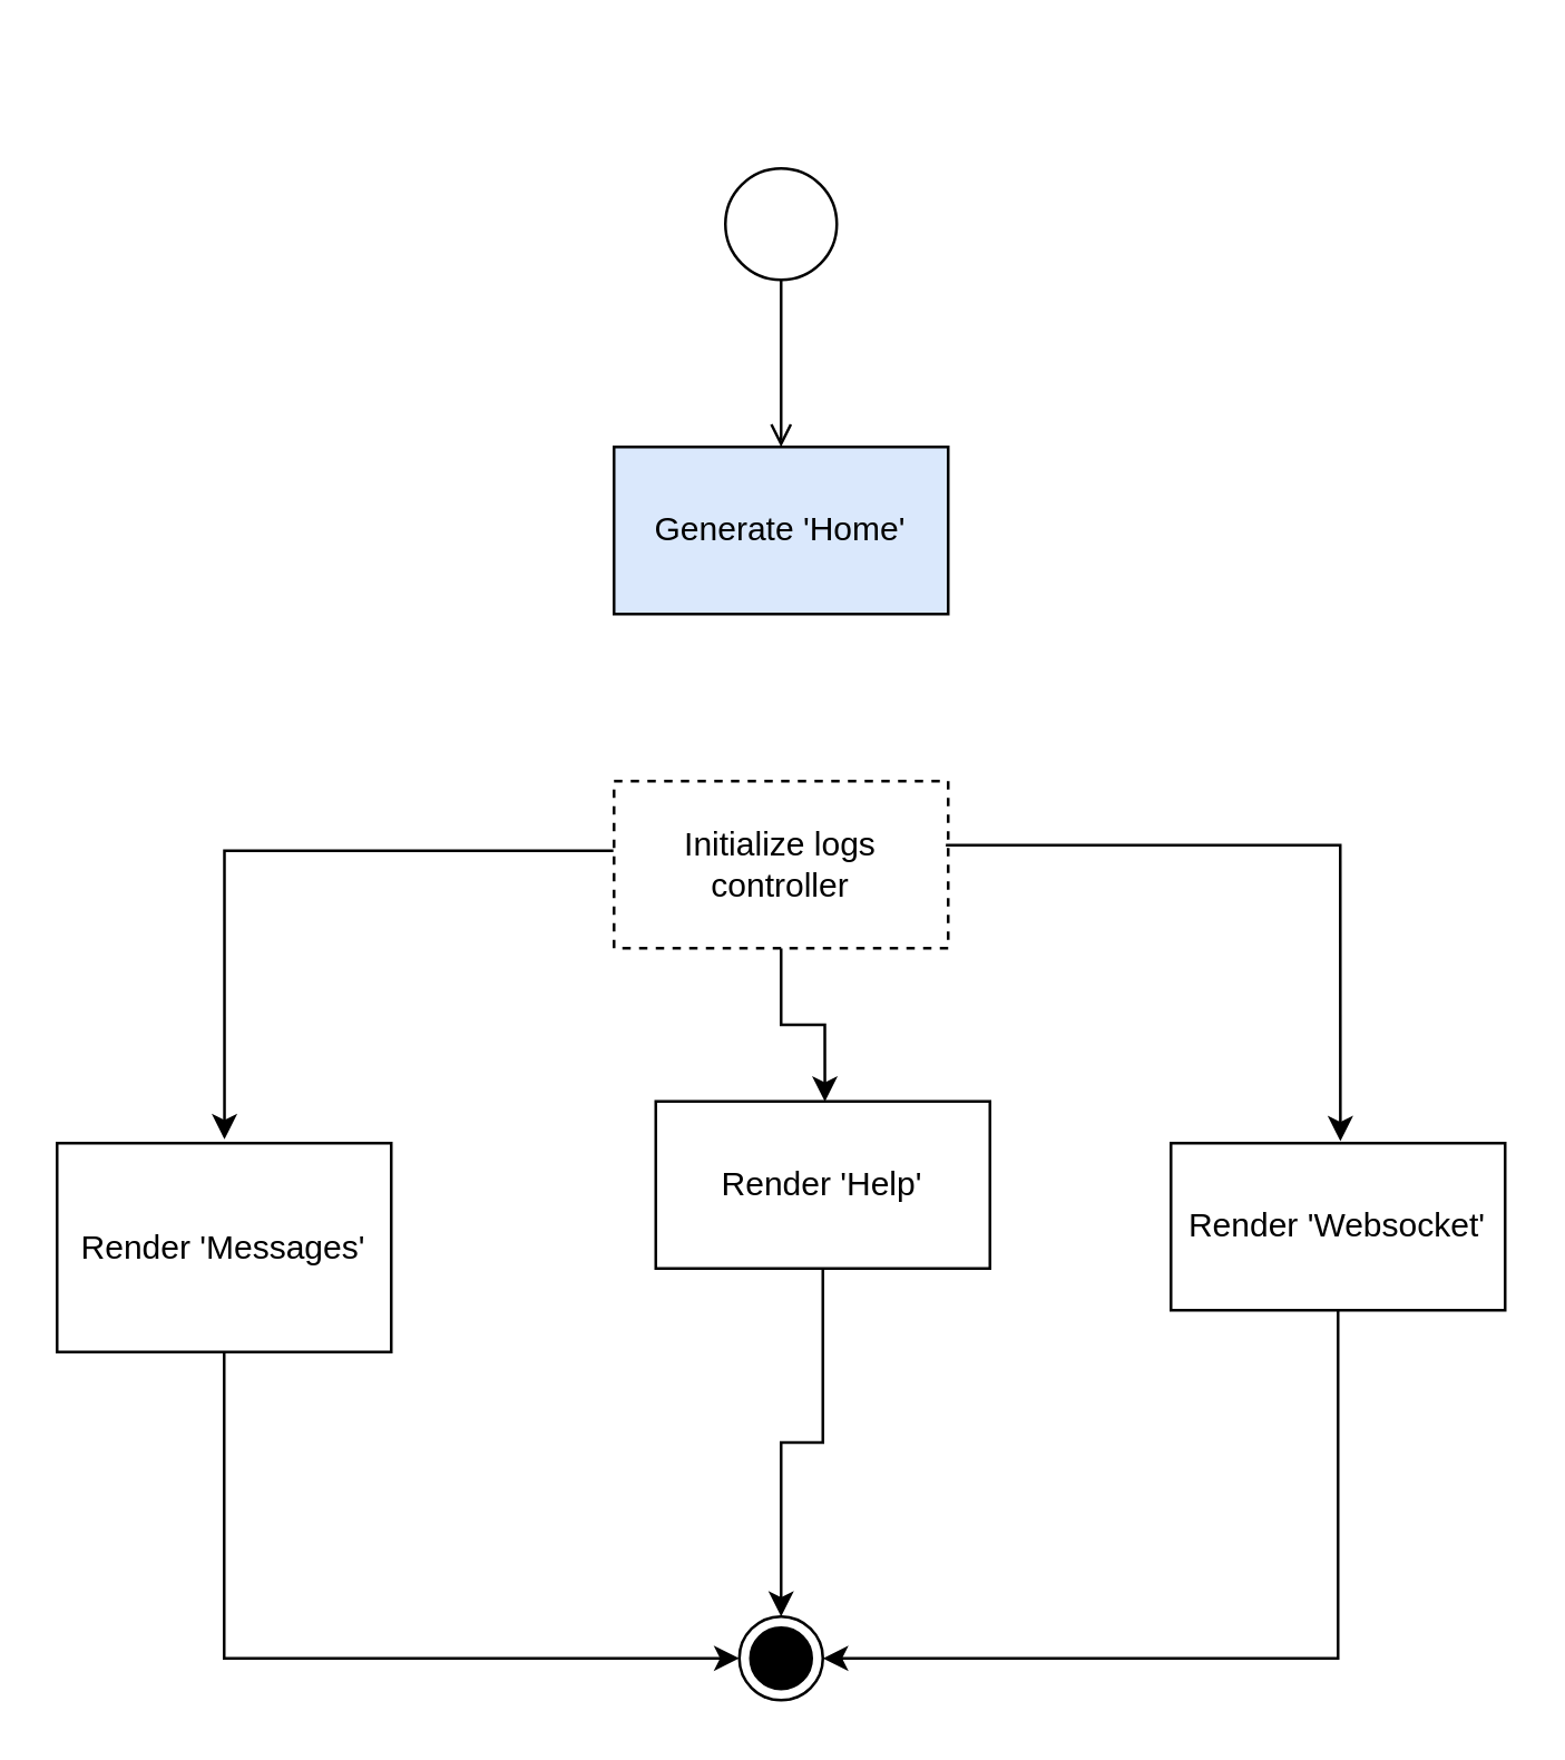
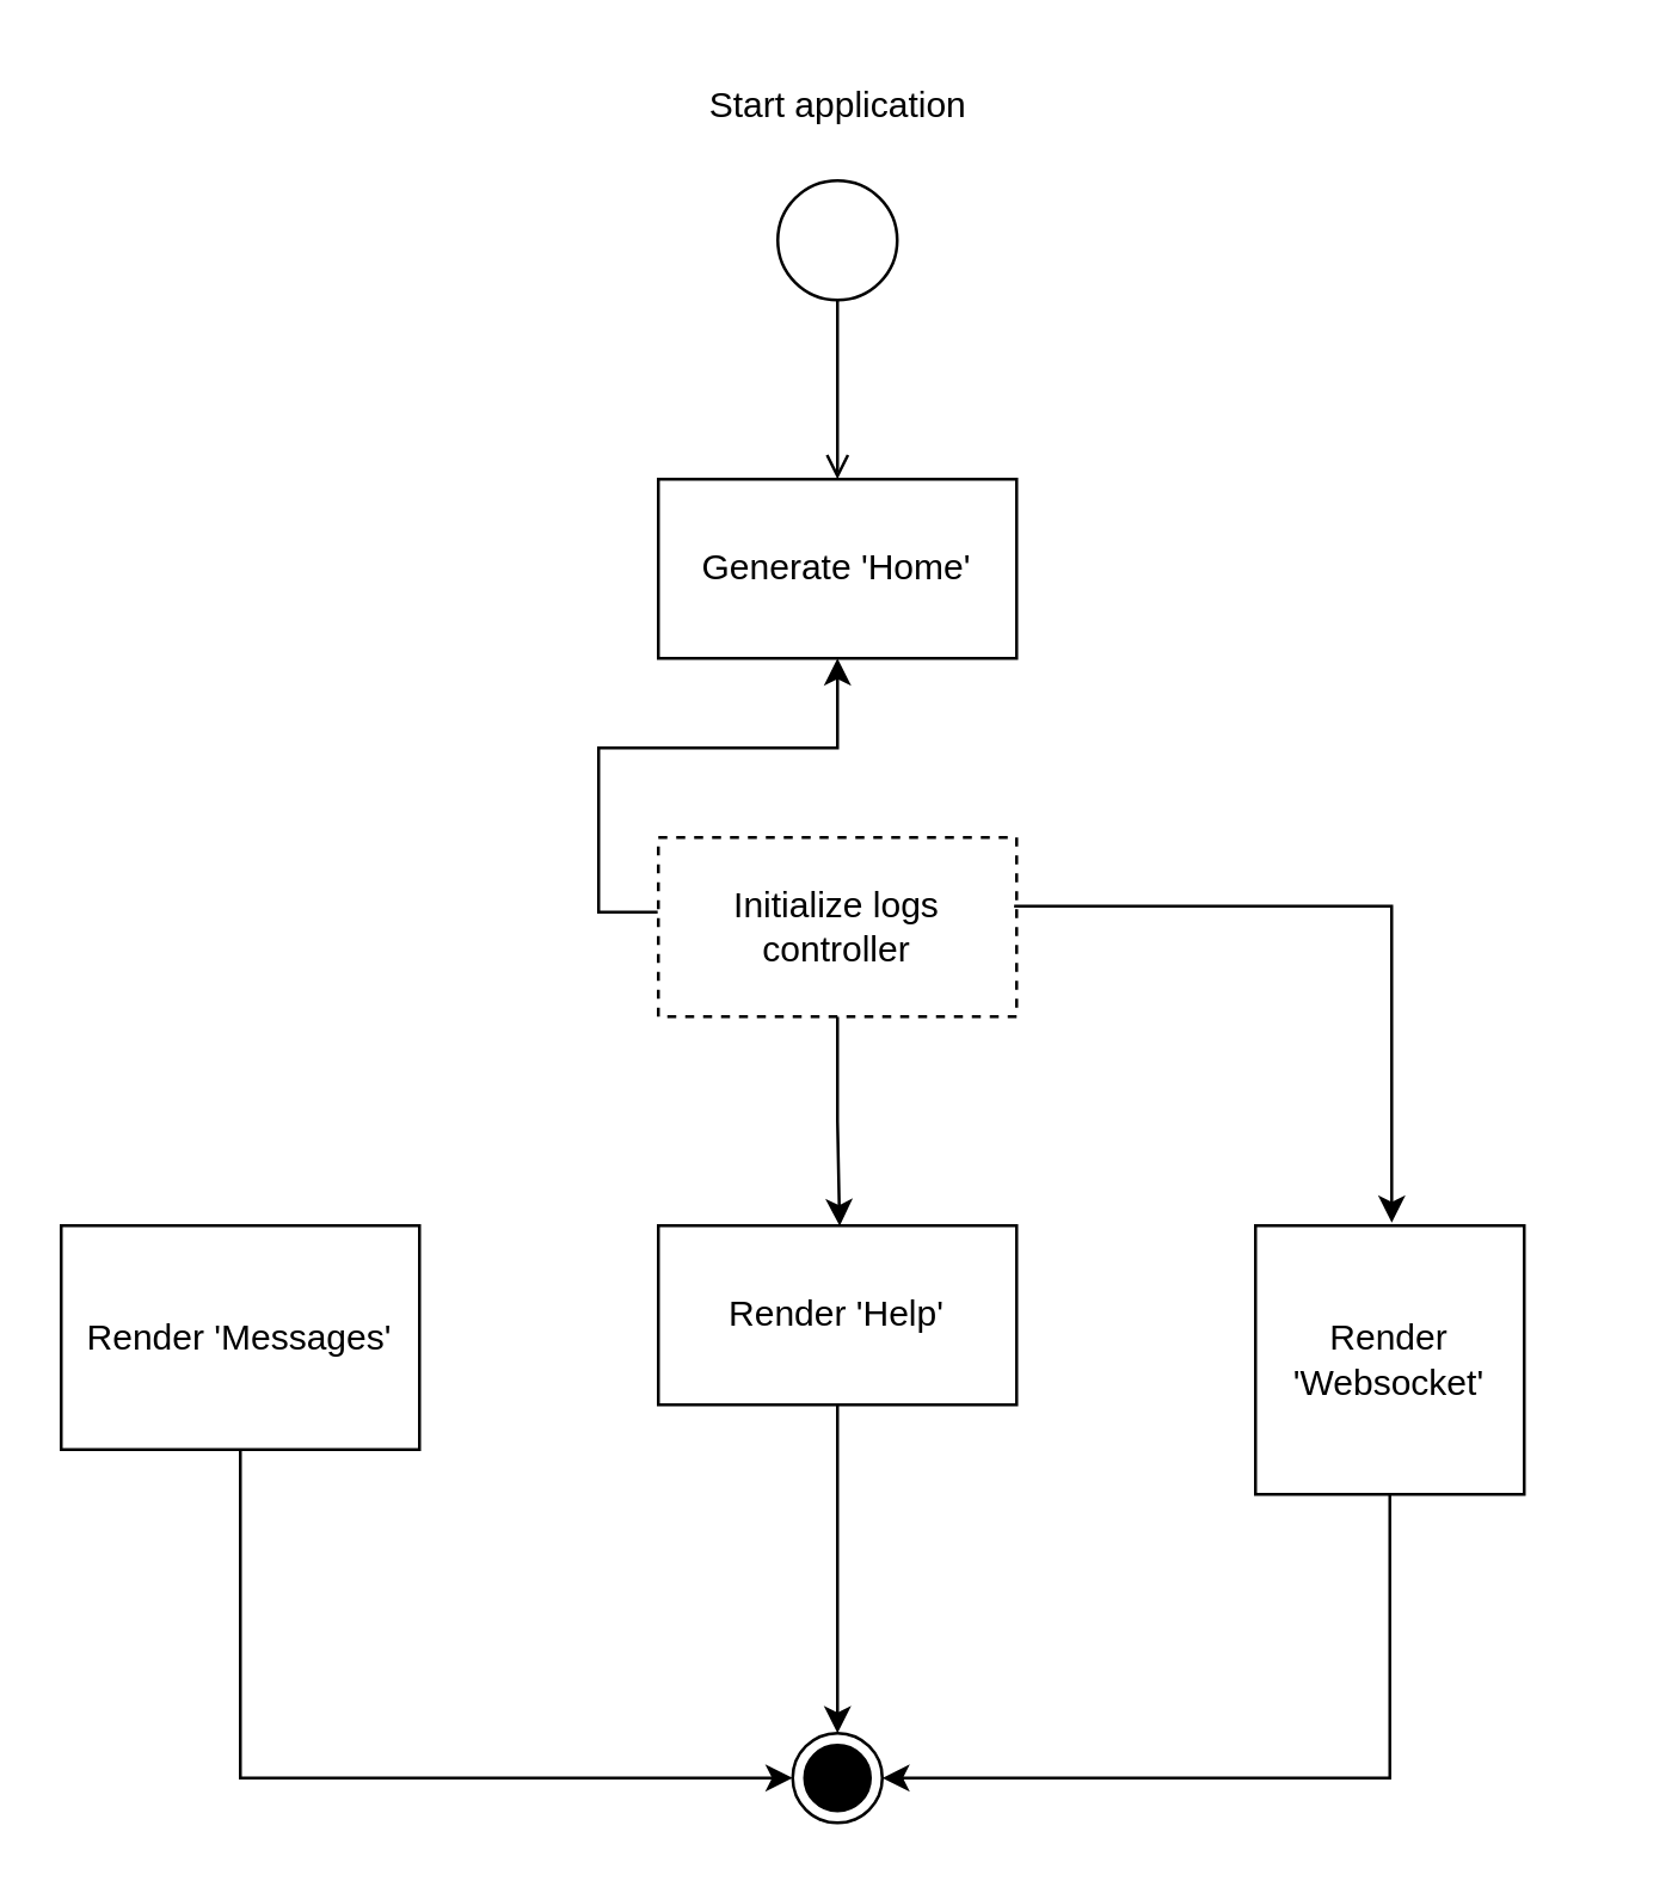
  <mxCell id="0" />
  <mxCell id="1" parent="0" />
  <mxCell id="2" value="" style="ellipse;html=1;" vertex="1" parent="1"><mxGeometry x="260" y="60" width="40" height="40" as="geometry" /></mxCell>
  <mxCell id="3" value="" style="endArrow=open;html=1;rounded=0;align=center;verticalAlign=top;endFill=0;labelBackgroundColor=none;endSize=6;" edge="1" source="2" parent="1"><mxGeometry relative="1" as="geometry"><mxPoint x="280" y="160" as="targetPoint" /></mxGeometry></mxCell>
- <mxCell id="5" value="Generate 'Home'" style="rounded=0;whiteSpace=wrap;html=1;fillColor=#dae8fc;" vertex="1" parent="1"><mxGeometry x="220" y="160" width="120" height="60" as="geometry" /></mxCell>
+ <mxCell id="4" value="Start application" style="text;html=1;align=center;verticalAlign=middle;resizable=0;points=[];autosize=1;strokeColor=none;fillColor=none;" vertex="1" parent="1"><mxGeometry x="225" y="20" width="110" height="30" as="geometry" /></mxCell>
+ <mxCell id="5" value="Generate 'Home'" style="rounded=0;whiteSpace=wrap;html=1;" vertex="1" parent="1"><mxGeometry x="220" y="160" width="120" height="60" as="geometry" /></mxCell>
  <mxCell id="6" style="edgeStyle=orthogonalEdgeStyle;rounded=0;orthogonalLoop=1;jettySize=auto;html=1;entryX=0.506;entryY=0.002;entryDx=0;entryDy=0;entryPerimeter=0;" edge="1" parent="1" source="7" target="9"><mxGeometry relative="1" as="geometry" /></mxCell>
  <mxCell id="7" value="Initialize logs controller" style="rounded=0;whiteSpace=wrap;html=1;dashed=1;" vertex="1" parent="1"><mxGeometry x="220" y="280" width="120" height="60" as="geometry" /></mxCell>
  <mxCell id="8" style="edgeStyle=orthogonalEdgeStyle;rounded=0;orthogonalLoop=1;jettySize=auto;html=1;entryX=0.5;entryY=0;entryDx=0;entryDy=0;" edge="1" parent="1" source="9" target="16"><mxGeometry relative="1" as="geometry" /></mxCell>
- <mxCell id="9" value="Render 'Help'" style="rounded=0;whiteSpace=wrap;html=1;" vertex="1" parent="1"><mxGeometry x="235" y="395" width="120" height="60" as="geometry" /></mxCell>
+ <mxCell id="9" value="Render 'Help'" style="rounded=0;whiteSpace=wrap;html=1;" vertex="1" parent="1"><mxGeometry x="220" y="410" width="120" height="60" as="geometry" /></mxCell>
  <mxCell id="10" style="edgeStyle=orthogonalEdgeStyle;rounded=0;orthogonalLoop=1;jettySize=auto;html=1;entryX=0;entryY=0.5;entryDx=0;entryDy=0;exitX=0.5;exitY=1;exitDx=0;exitDy=0;" edge="1" parent="1" source="11" target="16"><mxGeometry relative="1" as="geometry" /></mxCell>
  <mxCell id="11" value="Render 'Messages'" style="rounded=0;whiteSpace=wrap;html=1;" vertex="1" parent="1"><mxGeometry x="20" y="410" width="120" height="75" as="geometry" /></mxCell>
- <mxCell id="12" style="edgeStyle=orthogonalEdgeStyle;rounded=0;orthogonalLoop=1;jettySize=auto;html=1;entryX=0.501;entryY=-0.018;entryDx=0;entryDy=0;entryPerimeter=0;exitX=-0.002;exitY=0.417;exitDx=0;exitDy=0;exitPerimeter=0;" edge="1" parent="1" source="7" target="11"><mxGeometry relative="1" as="geometry" /></mxCell>
+ <mxCell id="12" style="edgeStyle=orthogonalEdgeStyle;rounded=0;orthogonalLoop=1;jettySize=auto;html=1;exitX=-0.002;exitY=0.417;exitDx=0;exitDy=0;exitPerimeter=0;" edge="1" parent="1" source="7" target="5"><mxGeometry relative="1" as="geometry" /></mxCell>
  <mxCell id="13" style="edgeStyle=orthogonalEdgeStyle;rounded=0;orthogonalLoop=1;jettySize=auto;html=1;entryX=0.507;entryY=-0.011;entryDx=0;entryDy=0;entryPerimeter=0;exitX=0.993;exitY=0.383;exitDx=0;exitDy=0;exitPerimeter=0;" edge="1" parent="1" source="7" target="15"><mxGeometry relative="1" as="geometry" /></mxCell>
  <mxCell id="14" style="edgeStyle=orthogonalEdgeStyle;rounded=0;orthogonalLoop=1;jettySize=auto;html=1;entryX=1;entryY=0.5;entryDx=0;entryDy=0;exitX=0.5;exitY=1;exitDx=0;exitDy=0;" edge="1" parent="1" source="15" target="16"><mxGeometry relative="1" as="geometry" /></mxCell>
- <mxCell id="15" value="Render 'Websocket'" style="rounded=0;whiteSpace=wrap;html=1;" vertex="1" parent="1"><mxGeometry x="420" y="410" width="120" height="60" as="geometry" /></mxCell>
+ <mxCell id="15" value="Render 'Websocket'" style="rounded=0;whiteSpace=wrap;html=1;" vertex="1" parent="1"><mxGeometry x="420" y="410" width="90" height="90" as="geometry" /></mxCell>
  <mxCell id="16" value="" style="ellipse;html=1;shape=endState;fillColor=strokeColor;" vertex="1" parent="1"><mxGeometry x="265" y="580" width="30" height="30" as="geometry" /></mxCell>
